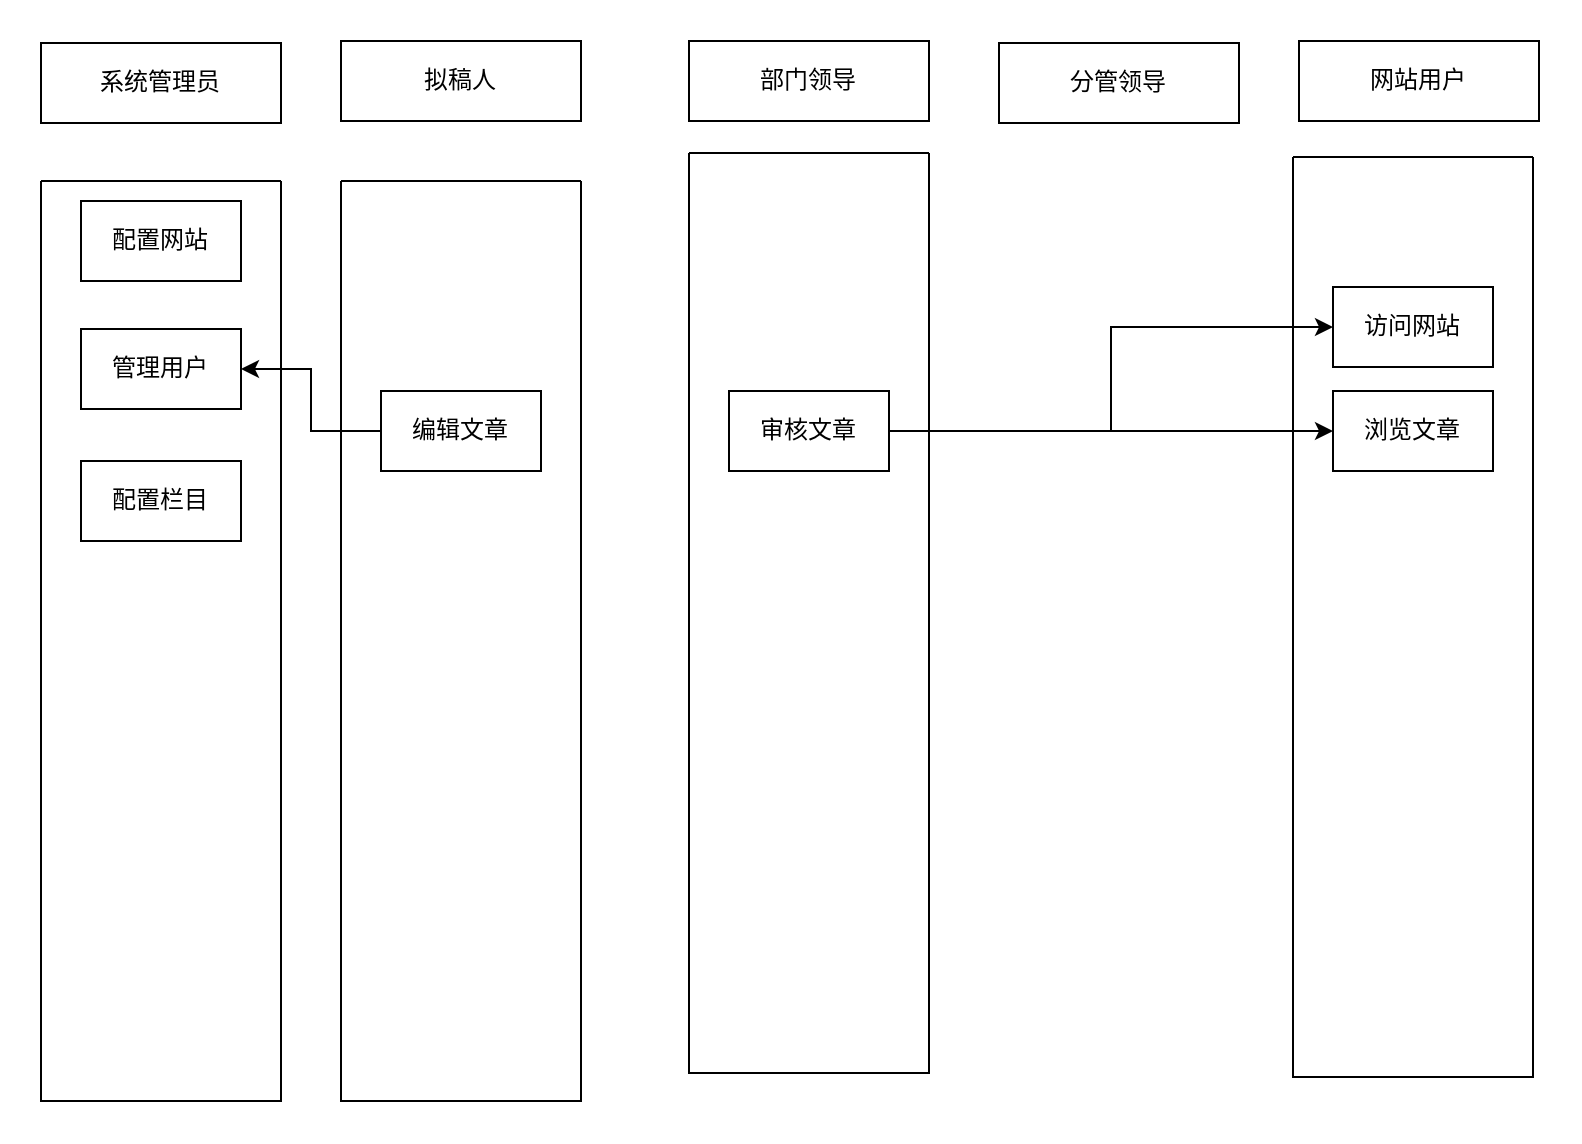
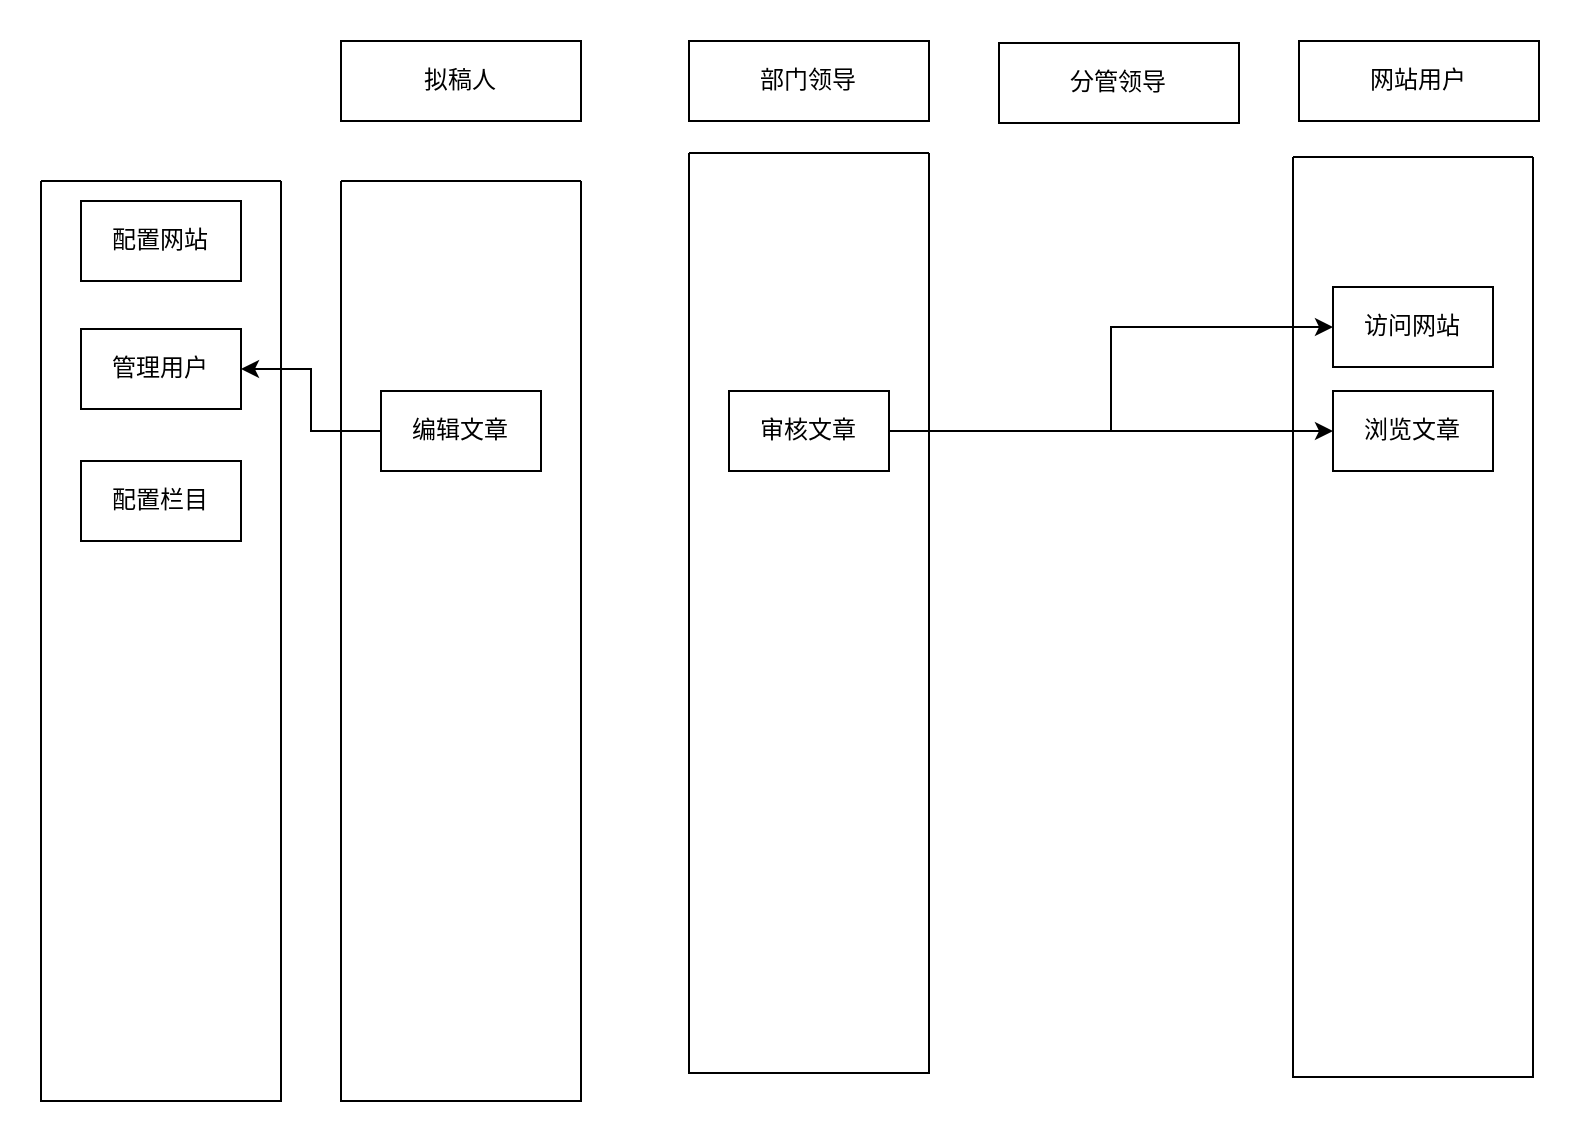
  <mxCell id="0" />
  <mxCell id="1" parent="0" />
  <mxCell id="2" value="" style="swimlane;startSize=0;" vertex="1" parent="1"><mxGeometry x="344" y="76" width="120" height="460" as="geometry" /></mxCell>
  <mxCell id="3" value="审核文章" style="rounded=0;whiteSpace=wrap;html=1;" vertex="1" parent="2"><mxGeometry x="20" y="119" width="80" height="40" as="geometry" /></mxCell>
  <mxCell id="4" value="拟稿人" style="rounded=0;whiteSpace=wrap;html=1;" vertex="1" parent="1"><mxGeometry x="170" y="20" width="120" height="40" as="geometry" /></mxCell>
  <mxCell id="5" value="部门领导" style="rounded=0;whiteSpace=wrap;html=1;" vertex="1" parent="1"><mxGeometry x="344" y="20" width="120" height="40" as="geometry" /></mxCell>
  <mxCell id="6" value="网站用户" style="rounded=0;whiteSpace=wrap;html=1;" vertex="1" parent="1"><mxGeometry x="649" y="20" width="120" height="40" as="geometry" /></mxCell>
  <mxCell id="7" value="" style="swimlane;startSize=0;" vertex="1" parent="1"><mxGeometry x="646" y="78" width="120" height="460" as="geometry" /></mxCell>
  <mxCell id="8" value="访问网站" style="rounded=0;whiteSpace=wrap;html=1;" vertex="1" parent="7"><mxGeometry x="20" y="65" width="80" height="40" as="geometry" /></mxCell>
  <mxCell id="9" value="浏览文章" style="rounded=0;whiteSpace=wrap;html=1;" vertex="1" parent="7"><mxGeometry x="20" y="117" width="80" height="40" as="geometry" /></mxCell>
  <mxCell id="10" value="" style="swimlane;startSize=0;" vertex="1" parent="1"><mxGeometry x="170" y="90" width="120" height="460" as="geometry" /></mxCell>
  <mxCell id="11" value="编辑文章" style="rounded=0;whiteSpace=wrap;html=1;" vertex="1" parent="10"><mxGeometry x="20" y="105" width="80" height="40" as="geometry" /></mxCell>
- <mxCell id="12" value="系统管理员" style="rounded=0;whiteSpace=wrap;html=1;" vertex="1" parent="1"><mxGeometry x="20" y="21" width="120" height="40" as="geometry" /></mxCell>
  <mxCell id="13" value="" style="swimlane;startSize=0;" vertex="1" parent="1"><mxGeometry x="20" y="90" width="120" height="460" as="geometry" /></mxCell>
  <mxCell id="14" value="配置栏目" style="rounded=0;whiteSpace=wrap;html=1;" vertex="1" parent="13"><mxGeometry x="20" y="140" width="80" height="40" as="geometry" /></mxCell>
  <mxCell id="15" value="配置网站" style="rounded=0;whiteSpace=wrap;html=1;" vertex="1" parent="13"><mxGeometry x="20" y="10" width="80" height="40" as="geometry" /></mxCell>
  <mxCell id="16" value="管理用户" style="rounded=0;whiteSpace=wrap;html=1;" vertex="1" parent="13"><mxGeometry x="20" y="74" width="80" height="40" as="geometry" /></mxCell>
  <mxCell id="17" style="edgeStyle=orthogonalEdgeStyle;rounded=0;orthogonalLoop=1;jettySize=auto;html=1;" edge="1" parent="1" source="11" target="16"><mxGeometry relative="1" as="geometry" /></mxCell>
  <mxCell id="18" style="edgeStyle=orthogonalEdgeStyle;rounded=0;orthogonalLoop=1;jettySize=auto;html=1;entryX=0;entryY=0.5;entryDx=0;entryDy=0;" edge="1" parent="1" source="3" target="8"><mxGeometry relative="1" as="geometry" /></mxCell>
  <mxCell id="19" style="edgeStyle=orthogonalEdgeStyle;rounded=0;orthogonalLoop=1;jettySize=auto;html=1;entryX=0;entryY=0.5;entryDx=0;entryDy=0;" edge="1" parent="1" source="3" target="9"><mxGeometry relative="1" as="geometry" /></mxCell>
  <mxCell id="20" value="分管领导" style="rounded=0;whiteSpace=wrap;html=1;" vertex="1" parent="1"><mxGeometry x="499" y="21" width="120" height="40" as="geometry" /></mxCell>
